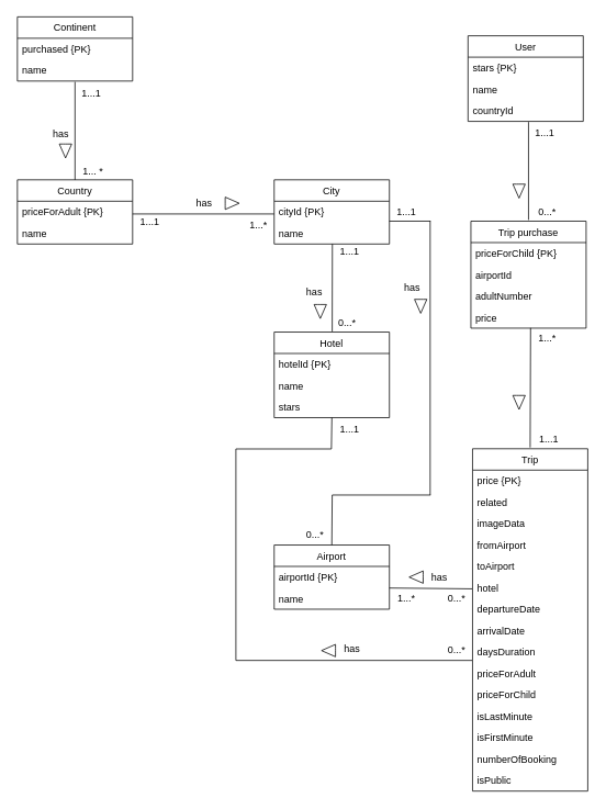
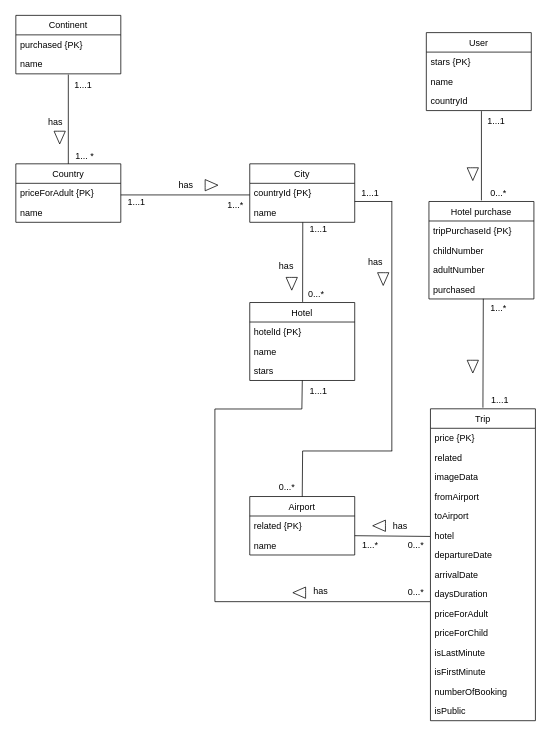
  <mxCell id="0" />
  <mxCell id="1" parent="0" />
  <mxCell id="2" value="Continent" style="swimlane;fontStyle=0;childLayout=stackLayout;horizontal=1;startSize=26;fillColor=none;horizontalStack=0;resizeParent=1;resizeParentMax=0;resizeLast=0;collapsible=1;marginBottom=0;" parent="1" vertex="1"><mxGeometry x="20.5" y="20" width="140" height="78" as="geometry" /></mxCell>
  <mxCell id="3" value="purchased {PK}" style="text;strokeColor=none;fillColor=none;align=left;verticalAlign=top;spacingLeft=4;spacingRight=4;overflow=hidden;rotatable=0;points=[[0,0.5],[1,0.5]];portConstraint=eastwest;" parent="2" vertex="1"><mxGeometry y="26" width="140" height="26" as="geometry" /></mxCell>
  <mxCell id="4" value="name" style="text;strokeColor=none;fillColor=none;align=left;verticalAlign=top;spacingLeft=4;spacingRight=4;overflow=hidden;rotatable=0;points=[[0,0.5],[1,0.5]];portConstraint=eastwest;" parent="2" vertex="1"><mxGeometry y="52" width="140" height="26" as="geometry" /></mxCell>
  <mxCell id="5" value="User" style="swimlane;fontStyle=0;childLayout=stackLayout;horizontal=1;startSize=26;fillColor=none;horizontalStack=0;resizeParent=1;resizeParentMax=0;resizeLast=0;collapsible=1;marginBottom=0;" parent="1" vertex="1"><mxGeometry x="568" y="43" width="140" height="104" as="geometry" /></mxCell>
  <mxCell id="6" value="stars {PK}" style="text;strokeColor=none;fillColor=none;align=left;verticalAlign=top;spacingLeft=4;spacingRight=4;overflow=hidden;rotatable=0;points=[[0,0.5],[1,0.5]];portConstraint=eastwest;" parent="5" vertex="1"><mxGeometry y="26" width="140" height="26" as="geometry" /></mxCell>
  <mxCell id="7" value="name" style="text;strokeColor=none;fillColor=none;align=left;verticalAlign=top;spacingLeft=4;spacingRight=4;overflow=hidden;rotatable=0;points=[[0,0.5],[1,0.5]];portConstraint=eastwest;" parent="5" vertex="1"><mxGeometry y="52" width="140" height="26" as="geometry" /></mxCell>
  <mxCell id="8" value="countryId" style="text;strokeColor=none;fillColor=none;align=left;verticalAlign=top;spacingLeft=4;spacingRight=4;overflow=hidden;rotatable=0;points=[[0,0.5],[1,0.5]];portConstraint=eastwest;" parent="5" vertex="1"><mxGeometry y="78" width="140" height="26" as="geometry" /></mxCell>
  <mxCell id="9" value="Country" style="swimlane;fontStyle=0;childLayout=stackLayout;horizontal=1;startSize=26;fillColor=none;horizontalStack=0;resizeParent=1;resizeParentMax=0;resizeLast=0;collapsible=1;marginBottom=0;" parent="1" vertex="1"><mxGeometry x="20.5" y="218" width="140" height="78" as="geometry" /></mxCell>
  <mxCell id="10" value="priceForAdult {PK}" style="text;strokeColor=none;fillColor=none;align=left;verticalAlign=top;spacingLeft=4;spacingRight=4;overflow=hidden;rotatable=0;points=[[0,0.5],[1,0.5]];portConstraint=eastwest;" parent="9" vertex="1"><mxGeometry y="26" width="140" height="26" as="geometry" /></mxCell>
  <mxCell id="11" value="name" style="text;strokeColor=none;fillColor=none;align=left;verticalAlign=top;spacingLeft=4;spacingRight=4;overflow=hidden;rotatable=0;points=[[0,0.5],[1,0.5]];portConstraint=eastwest;" parent="9" vertex="1"><mxGeometry y="52" width="140" height="26" as="geometry" /></mxCell>
  <mxCell id="12" value="" style="endArrow=none;html=1;rounded=0;entryX=0.5;entryY=0;entryDx=0;entryDy=0;exitX=0.5;exitY=1.038;exitDx=0;exitDy=0;exitPerimeter=0;" parent="1" target="9" edge="1"><mxGeometry relative="1" as="geometry"><mxPoint x="90.5" y="98.988" as="sourcePoint" /><mxPoint x="542" y="278" as="targetPoint" /></mxGeometry></mxCell>
  <mxCell id="13" value="" style="html=1;shadow=0;dashed=0;align=center;verticalAlign=middle;shape=mxgraph.arrows2.arrow;dy=0.6;dx=40;notch=0;rotation=90;" parent="1" vertex="1"><mxGeometry x="70.5" y="175.5" width="17" height="15" as="geometry" /></mxCell>
  <mxCell id="14" value="has" style="text;html=1;align=center;verticalAlign=middle;resizable=0;points=[];;autosize=1;" parent="1" vertex="1"><mxGeometry x="53" y="149.5" width="39" height="26" as="geometry" /></mxCell>
  <mxCell id="15" value="1... *" style="text;html=1;align=center;verticalAlign=middle;resizable=0;points=[];;autosize=1;" parent="1" vertex="1"><mxGeometry x="91" y="195" width="42" height="26" as="geometry" /></mxCell>
  <mxCell id="16" value="1...1" style="text;html=1;align=center;verticalAlign=middle;resizable=0;points=[];;autosize=1;" parent="1" vertex="1"><mxGeometry x="89" y="100" width="41" height="26" as="geometry" /></mxCell>
  <mxCell id="17" value="City" style="swimlane;fontStyle=0;childLayout=stackLayout;horizontal=1;startSize=26;fillColor=none;horizontalStack=0;resizeParent=1;resizeParentMax=0;resizeLast=0;collapsible=1;marginBottom=0;" parent="1" vertex="1"><mxGeometry x="332.5" y="218" width="140" height="78" as="geometry" /></mxCell>
- <mxCell id="18" value="cityId {PK}" style="text;strokeColor=none;fillColor=none;align=left;verticalAlign=top;spacingLeft=4;spacingRight=4;overflow=hidden;rotatable=0;points=[[0,0.5],[1,0.5]];portConstraint=eastwest;" parent="17" vertex="1"><mxGeometry y="26" width="140" height="26" as="geometry" /></mxCell>
+ <mxCell id="18" value="countryId {PK}" style="text;strokeColor=none;fillColor=none;align=left;verticalAlign=top;spacingLeft=4;spacingRight=4;overflow=hidden;rotatable=0;points=[[0,0.5],[1,0.5]];portConstraint=eastwest;" parent="17" vertex="1"><mxGeometry y="26" width="140" height="26" as="geometry" /></mxCell>
  <mxCell id="19" value="name" style="text;strokeColor=none;fillColor=none;align=left;verticalAlign=top;spacingLeft=4;spacingRight=4;overflow=hidden;rotatable=0;points=[[0,0.5],[1,0.5]];portConstraint=eastwest;" parent="17" vertex="1"><mxGeometry y="52" width="140" height="26" as="geometry" /></mxCell>
  <mxCell id="20" value="" style="endArrow=none;html=1;rounded=0;entryX=0;entryY=0.5;entryDx=0;entryDy=0;exitX=1;exitY=0.5;exitDx=0;exitDy=0;" parent="1" edge="1"><mxGeometry relative="1" as="geometry"><mxPoint x="160.5" y="259.5" as="sourcePoint" /><mxPoint x="332.5" y="259.5" as="targetPoint" /></mxGeometry></mxCell>
  <mxCell id="21" value="has" style="text;html=1;align=center;verticalAlign=middle;resizable=0;points=[];;autosize=1;" parent="1" vertex="1"><mxGeometry x="227" y="233.5" width="39" height="26" as="geometry" /></mxCell>
  <mxCell id="22" value="1...1" style="text;html=1;align=center;verticalAlign=middle;resizable=0;points=[];;autosize=1;" parent="1" vertex="1"><mxGeometry x="160.5" y="256" width="41" height="26" as="geometry" /></mxCell>
  <mxCell id="23" value="1...*" style="text;html=1;align=center;verticalAlign=middle;resizable=0;points=[];;autosize=1;" parent="1" vertex="1"><mxGeometry x="293" y="259.5" width="39" height="26" as="geometry" /></mxCell>
  <mxCell id="24" value="Hotel" style="swimlane;fontStyle=0;childLayout=stackLayout;horizontal=1;startSize=26;fillColor=none;horizontalStack=0;resizeParent=1;resizeParentMax=0;resizeLast=0;collapsible=1;marginBottom=0;" parent="1" vertex="1"><mxGeometry x="332.5" y="403" width="140" height="104" as="geometry" /></mxCell>
  <mxCell id="25" value="hotelId {PK}" style="text;strokeColor=none;fillColor=none;align=left;verticalAlign=top;spacingLeft=4;spacingRight=4;overflow=hidden;rotatable=0;points=[[0,0.5],[1,0.5]];portConstraint=eastwest;" parent="24" vertex="1"><mxGeometry y="26" width="140" height="26" as="geometry" /></mxCell>
  <mxCell id="26" value="name" style="text;strokeColor=none;fillColor=none;align=left;verticalAlign=top;spacingLeft=4;spacingRight=4;overflow=hidden;rotatable=0;points=[[0,0.5],[1,0.5]];portConstraint=eastwest;" parent="24" vertex="1"><mxGeometry y="52" width="140" height="26" as="geometry" /></mxCell>
  <mxCell id="27" value="stars" style="text;strokeColor=none;fillColor=none;align=left;verticalAlign=top;spacingLeft=4;spacingRight=4;overflow=hidden;rotatable=0;points=[[0,0.5],[1,0.5]];portConstraint=eastwest;" parent="24" vertex="1"><mxGeometry y="78" width="140" height="26" as="geometry" /></mxCell>
  <mxCell id="28" value="" style="endArrow=none;html=1;rounded=0;entryX=0.5;entryY=0;entryDx=0;entryDy=0;exitX=0.498;exitY=0.992;exitDx=0;exitDy=0;exitPerimeter=0;" parent="1" edge="1"><mxGeometry relative="1" as="geometry"><mxPoint x="403.22" y="296.002" as="sourcePoint" /><mxPoint x="403" y="402.21" as="targetPoint" /></mxGeometry></mxCell>
  <mxCell id="29" value="has" style="text;html=1;align=center;verticalAlign=middle;resizable=0;points=[];;autosize=1;" parent="1" vertex="1"><mxGeometry x="361" y="341.71" width="39" height="26" as="geometry" /></mxCell>
  <mxCell id="30" value="1...1" style="text;html=1;align=center;verticalAlign=middle;resizable=0;points=[];;autosize=1;" parent="1" vertex="1"><mxGeometry x="403.5" y="293.21" width="41" height="26" as="geometry" /></mxCell>
  <mxCell id="31" value="0...*" style="text;html=1;align=center;verticalAlign=middle;resizable=0;points=[];;autosize=1;" parent="1" vertex="1"><mxGeometry x="401" y="379.21" width="39" height="26" as="geometry" /></mxCell>
  <mxCell id="32" value="Airport" style="swimlane;fontStyle=0;childLayout=stackLayout;horizontal=1;startSize=26;fillColor=none;horizontalStack=0;resizeParent=1;resizeParentMax=0;resizeLast=0;collapsible=1;marginBottom=0;" parent="1" vertex="1"><mxGeometry x="332.5" y="661.75" width="140" height="78" as="geometry" /></mxCell>
- <mxCell id="33" value="airportId {PK}" style="text;strokeColor=none;fillColor=none;align=left;verticalAlign=top;spacingLeft=4;spacingRight=4;overflow=hidden;rotatable=0;points=[[0,0.5],[1,0.5]];portConstraint=eastwest;" parent="32" vertex="1"><mxGeometry y="26" width="140" height="26" as="geometry" /></mxCell>
+ <mxCell id="33" value="related {PK}" style="text;strokeColor=none;fillColor=none;align=left;verticalAlign=top;spacingLeft=4;spacingRight=4;overflow=hidden;rotatable=0;points=[[0,0.5],[1,0.5]];portConstraint=eastwest;" parent="32" vertex="1"><mxGeometry y="26" width="140" height="26" as="geometry" /></mxCell>
  <mxCell id="34" value="name" style="text;strokeColor=none;fillColor=none;align=left;verticalAlign=top;spacingLeft=4;spacingRight=4;overflow=hidden;rotatable=0;points=[[0,0.5],[1,0.5]];portConstraint=eastwest;" parent="32" vertex="1"><mxGeometry y="52" width="140" height="26" as="geometry" /></mxCell>
  <mxCell id="35" value="" style="html=1;shadow=0;dashed=0;align=center;verticalAlign=middle;shape=mxgraph.arrows2.arrow;dy=0.6;dx=40;notch=0;" parent="1" vertex="1"><mxGeometry x="273" y="239" width="17" height="15" as="geometry" /></mxCell>
  <mxCell id="36" value="" style="html=1;shadow=0;dashed=0;align=center;verticalAlign=middle;shape=mxgraph.arrows2.arrow;dy=0.6;dx=40;notch=0;rotation=90;" parent="1" vertex="1"><mxGeometry x="380" y="370.5" width="17" height="15" as="geometry" /></mxCell>
  <mxCell id="37" value="" style="endArrow=none;html=1;rounded=0;entryX=0.5;entryY=0;entryDx=0;entryDy=0;exitX=0.5;exitY=1.038;exitDx=0;exitDy=0;exitPerimeter=0;" parent="1" edge="1"><mxGeometry relative="1" as="geometry"><mxPoint x="641.5" y="147.748" as="sourcePoint" /><mxPoint x="641.5" y="266.76" as="targetPoint" /></mxGeometry></mxCell>
  <mxCell id="38" value="" style="html=1;shadow=0;dashed=0;align=center;verticalAlign=middle;shape=mxgraph.arrows2.arrow;dy=0.6;dx=40;notch=0;rotation=90;" parent="1" vertex="1"><mxGeometry x="621.5" y="224.26" width="17" height="15" as="geometry" /></mxCell>
  <mxCell id="39" value="0...*" style="text;html=1;align=center;verticalAlign=middle;resizable=0;points=[];;autosize=1;" parent="1" vertex="1"><mxGeometry x="644" y="243.76" width="39" height="26" as="geometry" /></mxCell>
  <mxCell id="40" value="1...1" style="text;html=1;align=center;verticalAlign=middle;resizable=0;points=[];;autosize=1;" parent="1" vertex="1"><mxGeometry x="640" y="148.76" width="41" height="26" as="geometry" /></mxCell>
- <mxCell id="41" value="Trip purchase" style="swimlane;fontStyle=0;childLayout=stackLayout;horizontal=1;startSize=26;fillColor=none;horizontalStack=0;resizeParent=1;resizeParentMax=0;resizeLast=0;collapsible=1;marginBottom=0;" parent="1" vertex="1"><mxGeometry x="571.5" y="268.25" width="140" height="130" as="geometry" /></mxCell>
- <mxCell id="42" value="priceForChild {PK}" style="text;strokeColor=none;fillColor=none;align=left;verticalAlign=top;spacingLeft=4;spacingRight=4;overflow=hidden;rotatable=0;points=[[0,0.5],[1,0.5]];portConstraint=eastwest;" parent="41" vertex="1"><mxGeometry y="26" width="140" height="26" as="geometry" /></mxCell>
- <mxCell id="43" value="airportId" style="text;strokeColor=none;fillColor=none;align=left;verticalAlign=top;spacingLeft=4;spacingRight=4;overflow=hidden;rotatable=0;points=[[0,0.5],[1,0.5]];portConstraint=eastwest;" parent="41" vertex="1"><mxGeometry y="52" width="140" height="26" as="geometry" /></mxCell>
+ <mxCell id="41" value="Hotel purchase" style="swimlane;fontStyle=0;childLayout=stackLayout;horizontal=1;startSize=26;fillColor=none;horizontalStack=0;resizeParent=1;resizeParentMax=0;resizeLast=0;collapsible=1;marginBottom=0;" parent="1" vertex="1"><mxGeometry x="571.5" y="268.25" width="140" height="130" as="geometry" /></mxCell>
+ <mxCell id="42" value="tripPurchaseId {PK}" style="text;strokeColor=none;fillColor=none;align=left;verticalAlign=top;spacingLeft=4;spacingRight=4;overflow=hidden;rotatable=0;points=[[0,0.5],[1,0.5]];portConstraint=eastwest;" parent="41" vertex="1"><mxGeometry y="26" width="140" height="26" as="geometry" /></mxCell>
+ <mxCell id="43" value="childNumber" style="text;strokeColor=none;fillColor=none;align=left;verticalAlign=top;spacingLeft=4;spacingRight=4;overflow=hidden;rotatable=0;points=[[0,0.5],[1,0.5]];portConstraint=eastwest;" parent="41" vertex="1"><mxGeometry y="52" width="140" height="26" as="geometry" /></mxCell>
  <mxCell id="44" value="adultNumber" style="text;strokeColor=none;fillColor=none;align=left;verticalAlign=top;spacingLeft=4;spacingRight=4;overflow=hidden;rotatable=0;points=[[0,0.5],[1,0.5]];portConstraint=eastwest;" parent="41" vertex="1"><mxGeometry y="78" width="140" height="26" as="geometry" /></mxCell>
- <mxCell id="45" value="price" style="text;strokeColor=none;fillColor=none;align=left;verticalAlign=top;spacingLeft=4;spacingRight=4;overflow=hidden;rotatable=0;points=[[0,0.5],[1,0.5]];portConstraint=eastwest;" parent="41" vertex="1"><mxGeometry y="104" width="140" height="26" as="geometry" /></mxCell>
+ <mxCell id="45" value="purchased" style="text;strokeColor=none;fillColor=none;align=left;verticalAlign=top;spacingLeft=4;spacingRight=4;overflow=hidden;rotatable=0;points=[[0,0.5],[1,0.5]];portConstraint=eastwest;" parent="41" vertex="1"><mxGeometry y="104" width="140" height="26" as="geometry" /></mxCell>
  <mxCell id="46" value="" style="endArrow=none;html=1;rounded=0;entryX=0.5;entryY=0;entryDx=0;entryDy=0;" parent="1" edge="1"><mxGeometry relative="1" as="geometry"><mxPoint x="644" y="398" as="sourcePoint" /><mxPoint x="643.5" y="543.26" as="targetPoint" /></mxGeometry></mxCell>
  <mxCell id="47" value="" style="html=1;shadow=0;dashed=0;align=center;verticalAlign=middle;shape=mxgraph.arrows2.arrow;dy=0.6;dx=40;notch=0;rotation=90;" parent="1" vertex="1"><mxGeometry x="621.5" y="481" width="17" height="15" as="geometry" /></mxCell>
  <mxCell id="48" value="1...1" style="text;html=1;align=center;verticalAlign=middle;resizable=0;points=[];;autosize=1;" parent="1" vertex="1"><mxGeometry x="645" y="520.26" width="41" height="26" as="geometry" /></mxCell>
  <mxCell id="49" value="1...*" style="text;html=1;align=center;verticalAlign=middle;resizable=0;points=[];;autosize=1;" parent="1" vertex="1"><mxGeometry x="644" y="398.25" width="39" height="26" as="geometry" /></mxCell>
  <mxCell id="50" value="Trip" style="swimlane;fontStyle=0;childLayout=stackLayout;horizontal=1;startSize=26;fillColor=none;horizontalStack=0;resizeParent=1;resizeParentMax=0;resizeLast=0;collapsible=1;marginBottom=0;" parent="1" vertex="1"><mxGeometry x="573.5" y="544.75" width="140" height="416" as="geometry" /></mxCell>
  <mxCell id="51" value="price {PK}" style="text;strokeColor=none;fillColor=none;align=left;verticalAlign=top;spacingLeft=4;spacingRight=4;overflow=hidden;rotatable=0;points=[[0,0.5],[1,0.5]];portConstraint=eastwest;" parent="50" vertex="1"><mxGeometry y="26" width="140" height="26" as="geometry" /></mxCell>
  <mxCell id="52" value="related" style="text;strokeColor=none;fillColor=none;align=left;verticalAlign=top;spacingLeft=4;spacingRight=4;overflow=hidden;rotatable=0;points=[[0,0.5],[1,0.5]];portConstraint=eastwest;" parent="50" vertex="1"><mxGeometry y="52" width="140" height="26" as="geometry" /></mxCell>
  <mxCell id="53" value="imageData" style="text;strokeColor=none;fillColor=none;align=left;verticalAlign=top;spacingLeft=4;spacingRight=4;overflow=hidden;rotatable=0;points=[[0,0.5],[1,0.5]];portConstraint=eastwest;" parent="50" vertex="1"><mxGeometry y="78" width="140" height="26" as="geometry" /></mxCell>
  <mxCell id="54" value="fromAirport" style="text;strokeColor=none;fillColor=none;align=left;verticalAlign=top;spacingLeft=4;spacingRight=4;overflow=hidden;rotatable=0;points=[[0,0.5],[1,0.5]];portConstraint=eastwest;" parent="50" vertex="1"><mxGeometry y="104" width="140" height="26" as="geometry" /></mxCell>
  <mxCell id="55" value="toAirport" style="text;strokeColor=none;fillColor=none;align=left;verticalAlign=top;spacingLeft=4;spacingRight=4;overflow=hidden;rotatable=0;points=[[0,0.5],[1,0.5]];portConstraint=eastwest;" parent="50" vertex="1"><mxGeometry y="130" width="140" height="26" as="geometry" /></mxCell>
  <mxCell id="56" value="hotel" style="text;strokeColor=none;fillColor=none;align=left;verticalAlign=top;spacingLeft=4;spacingRight=4;overflow=hidden;rotatable=0;points=[[0,0.5],[1,0.5]];portConstraint=eastwest;" parent="50" vertex="1"><mxGeometry y="156" width="140" height="26" as="geometry" /></mxCell>
  <mxCell id="57" value="departureDate" style="text;strokeColor=none;fillColor=none;align=left;verticalAlign=top;spacingLeft=4;spacingRight=4;overflow=hidden;rotatable=0;points=[[0,0.5],[1,0.5]];portConstraint=eastwest;" parent="50" vertex="1"><mxGeometry y="182" width="140" height="26" as="geometry" /></mxCell>
  <mxCell id="58" value="arrivalDate" style="text;strokeColor=none;fillColor=none;align=left;verticalAlign=top;spacingLeft=4;spacingRight=4;overflow=hidden;rotatable=0;points=[[0,0.5],[1,0.5]];portConstraint=eastwest;" parent="50" vertex="1"><mxGeometry y="208" width="140" height="26" as="geometry" /></mxCell>
  <mxCell id="59" value="daysDuration" style="text;strokeColor=none;fillColor=none;align=left;verticalAlign=top;spacingLeft=4;spacingRight=4;overflow=hidden;rotatable=0;points=[[0,0.5],[1,0.5]];portConstraint=eastwest;" parent="50" vertex="1"><mxGeometry y="234" width="140" height="26" as="geometry" /></mxCell>
  <mxCell id="60" value="priceForAdult" style="text;strokeColor=none;fillColor=none;align=left;verticalAlign=top;spacingLeft=4;spacingRight=4;overflow=hidden;rotatable=0;points=[[0,0.5],[1,0.5]];portConstraint=eastwest;" parent="50" vertex="1"><mxGeometry y="260" width="140" height="26" as="geometry" /></mxCell>
  <mxCell id="61" value="priceForChild" style="text;strokeColor=none;fillColor=none;align=left;verticalAlign=top;spacingLeft=4;spacingRight=4;overflow=hidden;rotatable=0;points=[[0,0.5],[1,0.5]];portConstraint=eastwest;" parent="50" vertex="1"><mxGeometry y="286" width="140" height="26" as="geometry" /></mxCell>
  <mxCell id="62" value="isLastMinute" style="text;strokeColor=none;fillColor=none;align=left;verticalAlign=top;spacingLeft=4;spacingRight=4;overflow=hidden;rotatable=0;points=[[0,0.5],[1,0.5]];portConstraint=eastwest;" parent="50" vertex="1"><mxGeometry y="312" width="140" height="26" as="geometry" /></mxCell>
  <mxCell id="63" value="isFirstMinute" style="text;strokeColor=none;fillColor=none;align=left;verticalAlign=top;spacingLeft=4;spacingRight=4;overflow=hidden;rotatable=0;points=[[0,0.5],[1,0.5]];portConstraint=eastwest;" vertex="1" parent="50"><mxGeometry y="338" width="140" height="26" as="geometry" /></mxCell>
  <mxCell id="64" value="numberOfBooking" style="text;strokeColor=none;fillColor=none;align=left;verticalAlign=top;spacingLeft=4;spacingRight=4;overflow=hidden;rotatable=0;points=[[0,0.5],[1,0.5]];portConstraint=eastwest;" parent="50" vertex="1"><mxGeometry y="364" width="140" height="26" as="geometry" /></mxCell>
  <mxCell id="65" value="isPublic" style="text;strokeColor=none;fillColor=none;align=left;verticalAlign=top;spacingLeft=4;spacingRight=4;overflow=hidden;rotatable=0;points=[[0,0.5],[1,0.5]];portConstraint=eastwest;" parent="50" vertex="1"><mxGeometry y="390" width="140" height="26" as="geometry" /></mxCell>
  <mxCell id="66" value="" style="endArrow=none;html=1;rounded=0;exitX=1;exitY=0.5;exitDx=0;exitDy=0;" parent="1" edge="1"><mxGeometry relative="1" as="geometry"><mxPoint x="472.5" y="268.25" as="sourcePoint" /><mxPoint x="522.5" y="268.25" as="targetPoint" /></mxGeometry></mxCell>
  <mxCell id="67" value="" style="endArrow=none;html=1;rounded=0;" parent="1" edge="1"><mxGeometry width="50" height="50" relative="1" as="geometry"><mxPoint x="522" y="601" as="sourcePoint" /><mxPoint x="522" y="268" as="targetPoint" /></mxGeometry></mxCell>
  <mxCell id="68" value="" style="endArrow=none;html=1;rounded=0;" parent="1" edge="1"><mxGeometry relative="1" as="geometry"><mxPoint x="403" y="601" as="sourcePoint" /><mxPoint x="522.5" y="601" as="targetPoint" /></mxGeometry></mxCell>
  <mxCell id="69" value="" style="html=1;shadow=0;dashed=0;align=center;verticalAlign=middle;shape=mxgraph.arrows2.arrow;dy=0.6;dx=40;notch=0;rotation=90;" parent="1" vertex="1"><mxGeometry x="502" y="364.21" width="17" height="15" as="geometry" /></mxCell>
  <mxCell id="70" value="has" style="text;html=1;align=center;verticalAlign=middle;resizable=0;points=[];;autosize=1;" parent="1" vertex="1"><mxGeometry x="480" y="336" width="39" height="26" as="geometry" /></mxCell>
  <mxCell id="71" value="1...1" style="text;html=1;align=center;verticalAlign=middle;resizable=0;points=[];;autosize=1;" parent="1" vertex="1"><mxGeometry x="472.5" y="244" width="41" height="26" as="geometry" /></mxCell>
  <mxCell id="72" value="0...*" style="text;html=1;align=center;verticalAlign=middle;resizable=0;points=[];;autosize=1;" parent="1" vertex="1"><mxGeometry x="362" y="635.75" width="39" height="26" as="geometry" /></mxCell>
  <mxCell id="73" value="" style="endArrow=none;html=1;rounded=0;entryX=0.5;entryY=0;entryDx=0;entryDy=0;" parent="1" target="32" edge="1"><mxGeometry relative="1" as="geometry"><mxPoint x="403" y="601" as="sourcePoint" /><mxPoint x="390" y="640" as="targetPoint" /></mxGeometry></mxCell>
  <mxCell id="74" value="" style="endArrow=none;html=1;rounded=0;" parent="1" edge="1"><mxGeometry relative="1" as="geometry"><mxPoint x="402.58" y="507" as="sourcePoint" /><mxPoint x="402" y="545" as="targetPoint" /></mxGeometry></mxCell>
  <mxCell id="75" value="" style="endArrow=none;html=1;rounded=0;" parent="1" edge="1"><mxGeometry relative="1" as="geometry"><mxPoint x="286" y="545" as="sourcePoint" /><mxPoint x="402" y="545" as="targetPoint" /></mxGeometry></mxCell>
  <mxCell id="76" value="" style="endArrow=none;html=1;rounded=0;" parent="1" edge="1"><mxGeometry width="50" height="50" relative="1" as="geometry"><mxPoint x="286" y="802" as="sourcePoint" /><mxPoint x="286" y="545" as="targetPoint" /></mxGeometry></mxCell>
  <mxCell id="77" value="" style="endArrow=none;html=1;rounded=0;" parent="1" edge="1"><mxGeometry relative="1" as="geometry"><mxPoint x="286" y="802" as="sourcePoint" /><mxPoint x="573" y="802" as="targetPoint" /></mxGeometry></mxCell>
  <mxCell id="78" value="" style="endArrow=none;html=1;rounded=0;entryX=0.987;entryY=0.048;entryDx=0;entryDy=0;entryPerimeter=0;" parent="1" target="81" edge="1"><mxGeometry relative="1" as="geometry"><mxPoint x="472.5" y="714" as="sourcePoint" /><mxPoint x="592" y="714" as="targetPoint" /></mxGeometry></mxCell>
  <mxCell id="79" value="1...1" style="text;html=1;align=center;verticalAlign=middle;resizable=0;points=[];;autosize=1;" parent="1" vertex="1"><mxGeometry x="403.5" y="509" width="41" height="26" as="geometry" /></mxCell>
  <mxCell id="80" value="0...*" style="text;html=1;align=center;verticalAlign=middle;resizable=0;points=[];;autosize=1;" parent="1" vertex="1"><mxGeometry x="534.5" y="777" width="39" height="26" as="geometry" /></mxCell>
  <mxCell id="81" value="0...*" style="text;html=1;align=center;verticalAlign=middle;resizable=0;points=[];;autosize=1;" parent="1" vertex="1"><mxGeometry x="534.5" y="713.75" width="39" height="26" as="geometry" /></mxCell>
  <mxCell id="82" value="1...*" style="text;html=1;align=center;verticalAlign=middle;resizable=0;points=[];;autosize=1;" parent="1" vertex="1"><mxGeometry x="473.5" y="713.75" width="39" height="26" as="geometry" /></mxCell>
  <mxCell id="83" value="" style="html=1;shadow=0;dashed=0;align=center;verticalAlign=middle;shape=mxgraph.arrows2.arrow;dy=0.6;dx=40;notch=0;rotation=-180;" parent="1" vertex="1"><mxGeometry x="496.5" y="693.25" width="17" height="15" as="geometry" /></mxCell>
  <mxCell id="84" value="has" style="text;html=1;align=center;verticalAlign=middle;resizable=0;points=[];;autosize=1;" parent="1" vertex="1"><mxGeometry x="513.5" y="687.75" width="39" height="26" as="geometry" /></mxCell>
  <mxCell id="85" value="" style="html=1;shadow=0;dashed=0;align=center;verticalAlign=middle;shape=mxgraph.arrows2.arrow;dy=0.6;dx=40;notch=0;rotation=-180;" parent="1" vertex="1"><mxGeometry x="390" y="782.5" width="17" height="15" as="geometry" /></mxCell>
  <mxCell id="86" value="has" style="text;html=1;align=center;verticalAlign=middle;resizable=0;points=[];;autosize=1;" parent="1" vertex="1"><mxGeometry x="407" y="775" width="39" height="26" as="geometry" /></mxCell>
